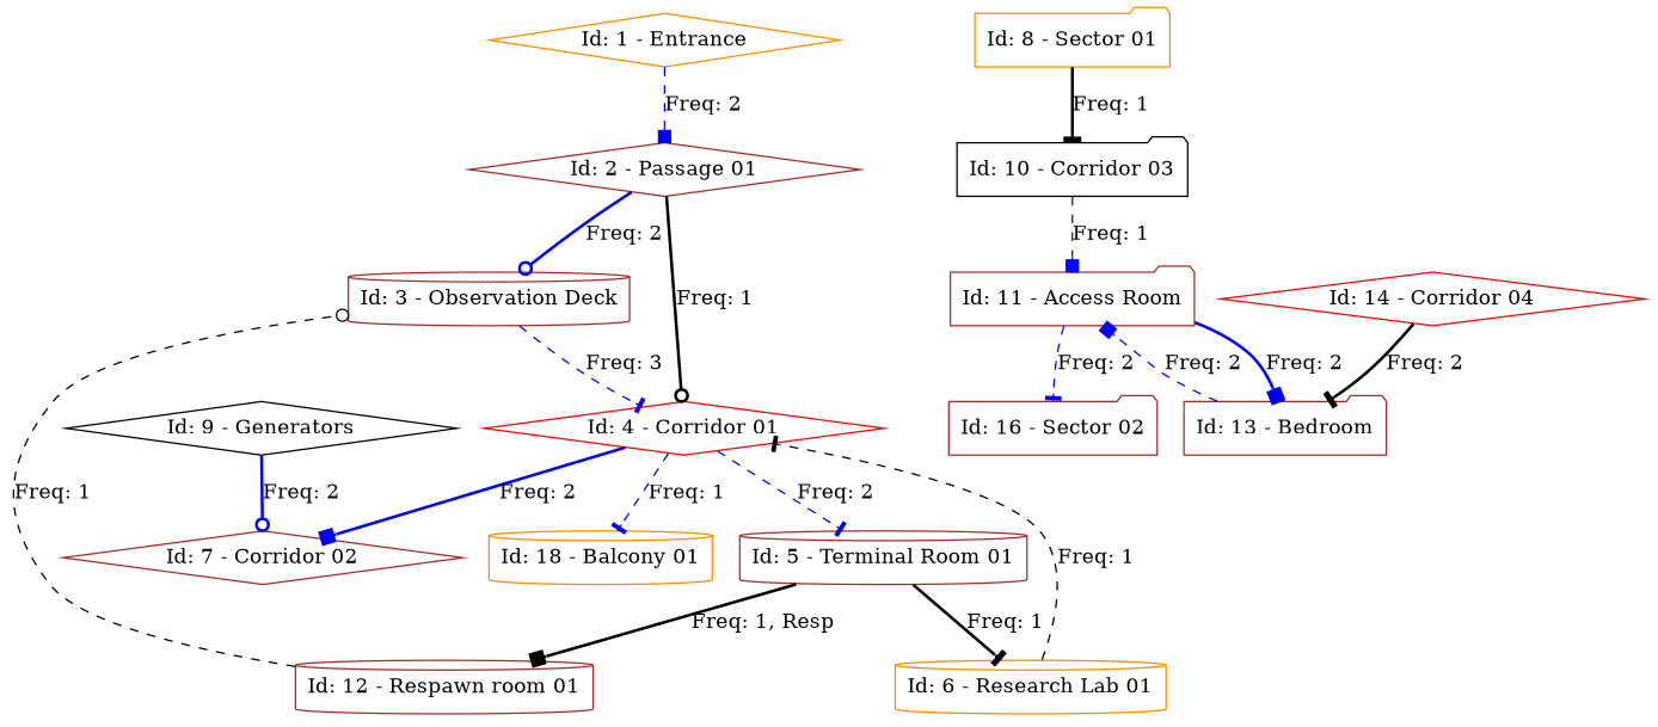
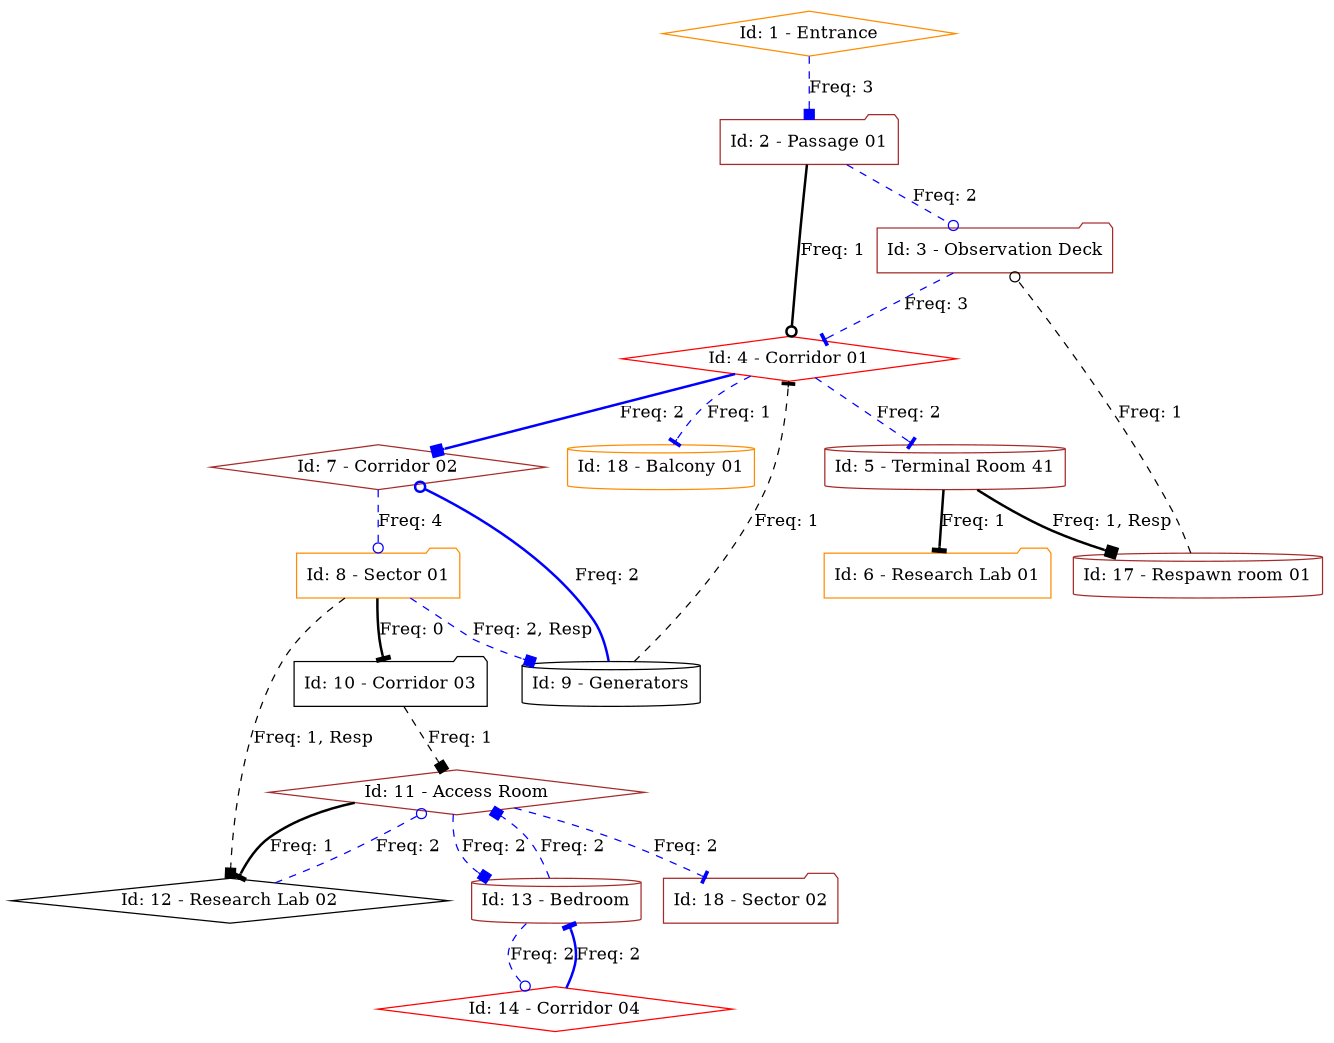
  digraph {
    node [color=brown shape=diamond]
    edge [arrowhead=tee color=blue constraint=true style=dashed]
    n1 [color=darkorange label="Id: 1 - Entrance"]
-   n2 [label="Id: 2 - Passage 01"]
-   n3 [label="Id: 3 - Observation Deck" shape=cylinder]
+   n2 [label="Id: 2 - Passage 01" shape=folder]
+   n3 [label="Id: 3 - Observation Deck" shape=folder]
    n4 [color=red label="Id: 4 - Corridor 01"]
-   n5 [label="Id: 5 - Terminal Room 01" shape=cylinder]
+   n5 [label="Id: 5 - Terminal Room 41" shape=cylinder]
    n6 [label="Id: 7 - Corridor 02"]
    n7 [color=darkorange label="Id: 18 - Balcony 01" shape=cylinder]
-   n8 [color=darkorange label="Id: 6 - Research Lab 01" shape=cylinder]
-   n9 [label="Id: 12 - Respawn room 01" shape=cylinder]
+   n8 [color=darkorange label="Id: 6 - Research Lab 01" shape=folder]
+   n9 [label="Id: 17 - Respawn room 01" shape=cylinder]
    n10 [color=darkorange label="Id: 8 - Sector 01" shape=folder]
-   n11 [color=black label="Id: 9 - Generators"]
+   n11 [color=black label="Id: 9 - Generators" shape=cylinder]
    n12 [color=black label="Id: 10 - Corridor 03" shape=folder]
-   n14 [label="Id: 11 - Access Room" shape=folder]
-   n15 [label="Id: 13 - Bedroom" shape=folder]
-   n16 [label="Id: 16 - Sector 02" shape=folder]
+   n13 [color=black label="Id: 12 - Research Lab 02"]
+   n14 [label="Id: 11 - Access Room"]
+   n15 [label="Id: 13 - Bedroom" shape=cylinder]
+   n16 [label="Id: 18 - Sector 02" shape=folder]
    n17 [color=red label="Id: 14 - Corridor 04"]
-   n1 -> n2 [arrowhead=box label="Freq: 2"]
-   n2 -> n3 [arrowhead=odot label="Freq: 2" style=bold]
+   n1 -> n2 [arrowhead=box label="Freq: 3"]
+   n2 -> n3 [arrowhead=odot label="Freq: 2"]
    n2 -> n4 [arrowhead=odot color=black label="Freq: 1" style=bold]
    n3 -> n4 [label="Freq: 3"]
    n4 -> n5 [label="Freq: 2"]
    n4 -> n6 [arrowhead=box label="Freq: 2" style=bold]
    n4 -> n7 [label="Freq: 1"]
    n5 -> n8 [color=black label="Freq: 1" style=bold]
    n5 -> n9 [arrowhead=box color=black label="Freq: 1, Resp" style=bold]
-   n8 -> n4 [color=black label="Freq: 1"]
+   n6 -> n10 [arrowhead=odot label="Freq: 4"]
+   n11 -> n4 [color=black label="Freq: 1"]
    n9 -> n3 [arrowhead=odot color=black label="Freq: 1"]
-   n10 -> n12 [color=black label="Freq: 1" style=bold]
+   n10 -> n11 [arrowhead=box label="Freq: 2, Resp"]
+   n10 -> n12 [color=black label="Freq: 0" style=bold]
+   n10 -> n13 [arrowhead=box color=black label="Freq: 1, Resp"]
    n11 -> n6 [arrowhead=odot label="Freq: 2" style=bold]
-   n12 -> n14 [arrowhead=box label="Freq: 1"]
-   n14 -> n15 [arrowhead=box label="Freq: 2" style=bold]
+   n12 -> n14 [arrowhead=box color=black label="Freq: 1"]
+   n13 -> n14 [arrowhead=odot label="Freq: 2"]
+   n14 -> n13 [color=black label="Freq: 1" style=bold]
+   n14 -> n15 [arrowhead=box label="Freq: 2"]
    n14 -> n16 [label="Freq: 2"]
    n15 -> n14 [arrowhead=box label="Freq: 2"]
-   n17 -> n15 [color=black label="Freq: 2" style=bold]
+   n15 -> n17 [arrowhead=odot label="Freq: 2"]
+   n17 -> n15 [label="Freq: 2" style=bold]
  }
